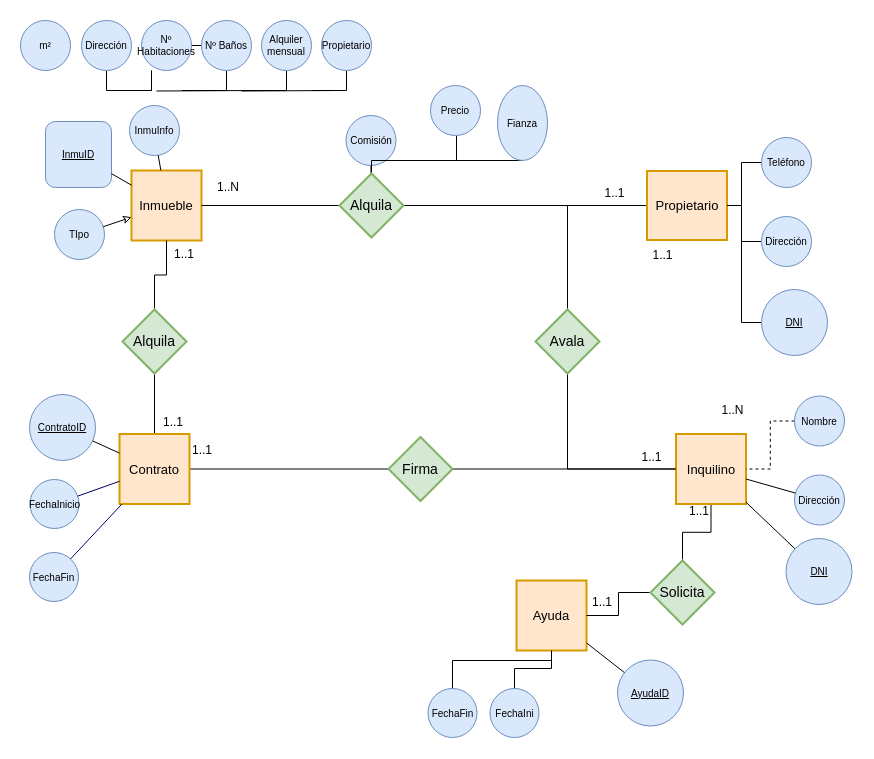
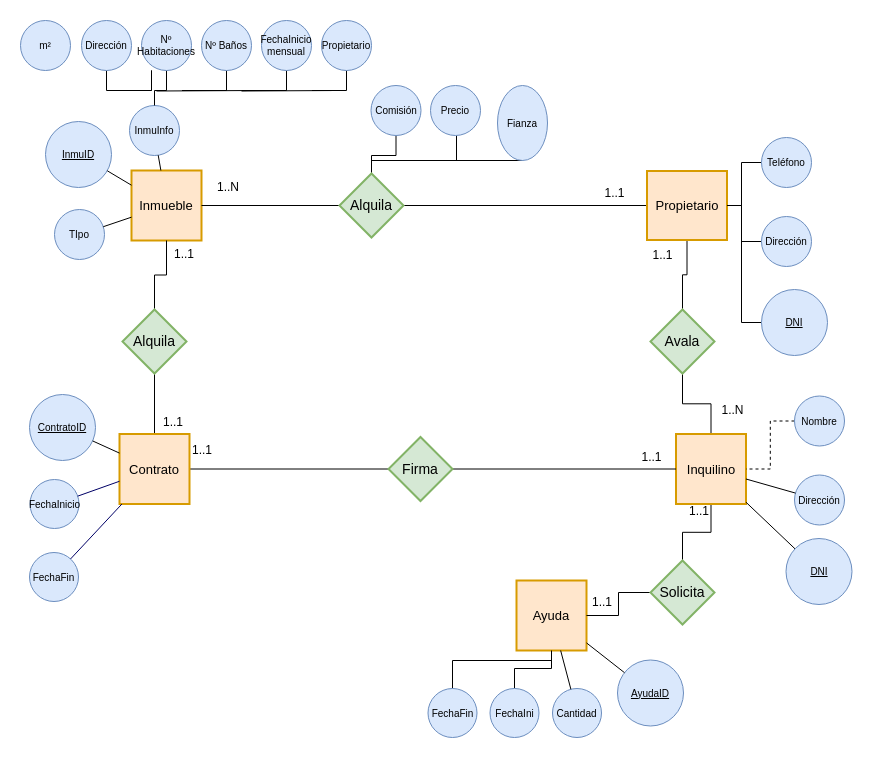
  <mxCell id="0" />
  <mxCell id="1" parent="0" />
  <mxCell id="2" value="Inmueble" style="strokeWidth=2;whiteSpace=wrap;html=1;align=center;fontSize=13;fontFamily=Helvetica;fontColor=#000000;strokeColor=#d79b00;fillColor=#ffe6cc;" parent="1" vertex="1"><mxGeometry x="131" y="170" width="70" height="70" as="geometry" /></mxCell>
  <mxCell id="3" value="InmuInfo" style="ellipse;whiteSpace=wrap;html=1;aspect=fixed;fontSize=10;fillColor=#dae8fc;strokeColor=#6c8ebf;" parent="1" vertex="1"><mxGeometry x="129" y="105" width="50" height="50" as="geometry" /></mxCell>
- <mxCell id="4" value="&lt;u&gt;InmuID&lt;/u&gt;" style="whiteSpace=wrap;html=1;aspect=fixed;fontSize=10;fillColor=#dae8fc;strokeColor=#6c8ebf;rounded=1;" parent="1" vertex="1"><mxGeometry x="45" y="121" width="66" height="66" as="geometry" /></mxCell>
+ <mxCell id="4" value="&lt;u&gt;InmuID&lt;/u&gt;" style="ellipse;whiteSpace=wrap;html=1;aspect=fixed;fontSize=10;fillColor=#dae8fc;strokeColor=#6c8ebf;" parent="1" vertex="1"><mxGeometry x="45" y="121" width="66" height="66" as="geometry" /></mxCell>
  <mxCell id="5" value="TIpo" style="ellipse;whiteSpace=wrap;html=1;aspect=fixed;fontSize=10;fillColor=#dae8fc;strokeColor=#6c8ebf;" parent="1" vertex="1"><mxGeometry x="54" y="209" width="50" height="50" as="geometry" /></mxCell>
  <mxCell id="6" style="edgeStyle=orthogonalEdgeStyle;rounded=0;orthogonalLoop=1;jettySize=auto;html=1;endArrow=none;endFill=0;" edge="1" parent="1" source="7" target="65"><mxGeometry relative="1" as="geometry"><Array as="points"><mxPoint x="456" y="160" /><mxPoint x="371" y="160" /></Array></mxGeometry></mxCell>
  <mxCell id="7" value="&lt;div&gt;Precio&lt;/div&gt;" style="ellipse;whiteSpace=wrap;html=1;aspect=fixed;fontSize=10;fillColor=#dae8fc;strokeColor=#6c8ebf;" parent="1" vertex="1"><mxGeometry x="430" y="85" width="50" height="50" as="geometry" /></mxCell>
  <mxCell id="8" style="edgeStyle=orthogonalEdgeStyle;rounded=0;orthogonalLoop=1;jettySize=auto;html=1;exitX=0.5;exitY=0;exitDx=0;exitDy=0;entryX=0.5;entryY=1;entryDx=0;entryDy=0;endArrow=none;endFill=0;" edge="1" parent="1" source="10" target="77"><mxGeometry relative="1" as="geometry" /></mxCell>
  <mxCell id="9" style="edgeStyle=orthogonalEdgeStyle;rounded=0;orthogonalLoop=1;jettySize=auto;html=1;endArrow=none;endFill=0;" edge="1" parent="1" source="10" target="69"><mxGeometry relative="1" as="geometry" /></mxCell>
  <mxCell id="10" value="Contrato" style="strokeWidth=2;whiteSpace=wrap;html=1;align=center;fontSize=13;fontFamily=Helvetica;fontColor=#000000;strokeColor=#d79b00;fillColor=#ffe6cc;" parent="1" vertex="1"><mxGeometry x="119" y="433.5" width="70" height="70" as="geometry" /></mxCell>
  <mxCell id="11" style="edgeStyle=orthogonalEdgeStyle;rounded=0;orthogonalLoop=1;jettySize=auto;html=1;endArrow=none;endFill=0;" edge="1" parent="1" source="13" target="65"><mxGeometry relative="1" as="geometry" /></mxCell>
  <mxCell id="12" style="edgeStyle=orthogonalEdgeStyle;rounded=0;orthogonalLoop=1;jettySize=auto;html=1;endArrow=none;endFill=0;" edge="1" parent="1" source="13" target="80"><mxGeometry relative="1" as="geometry" /></mxCell>
  <mxCell id="13" value="Propietario" style="strokeWidth=2;whiteSpace=wrap;html=1;align=center;fontSize=13;fontFamily=Helvetica;fontColor=#000000;strokeColor=#d79b00;fillColor=#ffe6cc;" parent="1" vertex="1"><mxGeometry x="646.5" y="170.5" width="80" height="69" as="geometry" /></mxCell>
  <mxCell id="14" style="edgeStyle=orthogonalEdgeStyle;rounded=0;orthogonalLoop=1;jettySize=auto;html=1;endArrow=none;endFill=0;" edge="1" parent="1" source="15" target="13"><mxGeometry relative="1" as="geometry"><Array as="points"><mxPoint x="741" y="322" /><mxPoint x="741" y="205" /></Array></mxGeometry></mxCell>
  <mxCell id="15" value="&lt;u&gt;DNI&lt;/u&gt;" style="ellipse;whiteSpace=wrap;html=1;aspect=fixed;fontSize=10;fillColor=#dae8fc;strokeColor=#6c8ebf;" parent="1" vertex="1"><mxGeometry x="761" y="289" width="66" height="66" as="geometry" /></mxCell>
  <mxCell id="16" style="edgeStyle=orthogonalEdgeStyle;rounded=0;orthogonalLoop=1;jettySize=auto;html=1;endArrow=none;endFill=0;" edge="1" parent="1" source="17" target="13"><mxGeometry relative="1" as="geometry" /></mxCell>
  <mxCell id="17" value="Dirección" style="ellipse;whiteSpace=wrap;html=1;aspect=fixed;fontSize=10;fillColor=#dae8fc;strokeColor=#6c8ebf;" parent="1" vertex="1"><mxGeometry x="761" y="216" width="50" height="50" as="geometry" /></mxCell>
  <mxCell id="18" value="&lt;u&gt;ContratoID&lt;/u&gt;" style="ellipse;whiteSpace=wrap;html=1;aspect=fixed;fontSize=10;fillColor=#dae8fc;strokeColor=#6c8ebf;" parent="1" vertex="1"><mxGeometry x="29" y="394" width="66" height="66" as="geometry" /></mxCell>
  <mxCell id="19" style="edgeStyle=none;rounded=0;html=1;endArrow=none;endFill=0;jettySize=auto;orthogonalLoop=1;fontSize=12;" parent="1" source="10" target="18" edge="1"><mxGeometry relative="1" as="geometry" /></mxCell>
  <mxCell id="20" style="edgeStyle=none;rounded=0;html=1;endArrow=none;endFill=0;jettySize=auto;orthogonalLoop=1;fontSize=12;" parent="1" source="4" target="2" edge="1"><mxGeometry relative="1" as="geometry" /></mxCell>
  <mxCell id="21" style="edgeStyle=none;rounded=0;html=1;endArrow=none;endFill=0;jettySize=auto;orthogonalLoop=1;fontSize=12;" parent="1" source="3" target="2" edge="1"><mxGeometry relative="1" as="geometry" /></mxCell>
- <mxCell id="22" style="edgeStyle=none;rounded=0;html=1;endArrow=classic;endFill=0;jettySize=auto;orthogonalLoop=1;fontSize=12;" parent="1" source="5" target="2" edge="1"><mxGeometry relative="1" as="geometry"><mxPoint x="121" y="270" as="sourcePoint" /></mxGeometry></mxCell>
+ <mxCell id="22" style="edgeStyle=none;rounded=0;html=1;endArrow=none;endFill=0;jettySize=auto;orthogonalLoop=1;fontSize=12;" parent="1" source="5" target="2" edge="1"><mxGeometry relative="1" as="geometry"><mxPoint x="121" y="270" as="sourcePoint" /></mxGeometry></mxCell>
  <mxCell id="23" value="FechaInicio" style="ellipse;whiteSpace=wrap;html=1;aspect=fixed;fontSize=10;fillColor=#dae8fc;strokeColor=#6c8ebf;" parent="1" vertex="1"><mxGeometry x="29.5" y="479" width="49" height="49" as="geometry" /></mxCell>
  <mxCell id="24" style="rounded=0;html=1;startArrow=none;startFill=0;endArrow=none;endFill=0;jettySize=auto;orthogonalLoop=1;strokeColor=#000066;fontSize=13;" parent="1" source="23" target="10" edge="1"><mxGeometry relative="1" as="geometry" /></mxCell>
  <mxCell id="25" value="FechaFin" style="ellipse;whiteSpace=wrap;html=1;aspect=fixed;fontSize=10;fillColor=#dae8fc;strokeColor=#6c8ebf;" parent="1" vertex="1"><mxGeometry x="29" y="552" width="49" height="49" as="geometry" /></mxCell>
  <mxCell id="26" style="edgeStyle=none;rounded=0;html=1;startArrow=none;startFill=0;endArrow=none;endFill=0;jettySize=auto;orthogonalLoop=1;strokeColor=#000066;fontSize=13;" parent="1" source="25" target="10" edge="1"><mxGeometry relative="1" as="geometry" /></mxCell>
  <mxCell id="27" value="m²" style="ellipse;whiteSpace=wrap;html=1;aspect=fixed;fontSize=10;fillColor=#dae8fc;strokeColor=#6c8ebf;" vertex="1" parent="1"><mxGeometry x="20" y="20" width="50" height="50" as="geometry" /></mxCell>
  <mxCell id="28" style="edgeStyle=orthogonalEdgeStyle;rounded=0;orthogonalLoop=1;jettySize=auto;html=1;exitX=0.5;exitY=1;exitDx=0;exitDy=0;endArrow=none;endFill=0;" edge="1" parent="1" source="29"><mxGeometry relative="1" as="geometry"><mxPoint x="151" y="90" as="targetPoint" /></mxGeometry></mxCell>
  <mxCell id="29" value="Dirección" style="ellipse;whiteSpace=wrap;html=1;aspect=fixed;fontSize=10;fillColor=#dae8fc;strokeColor=#6c8ebf;" vertex="1" parent="1"><mxGeometry x="81" y="20" width="50" height="50" as="geometry" /></mxCell>
- <mxCell id="30" value="" style="edgeStyle=orthogonalEdgeStyle;rounded=0;orthogonalLoop=1;jettySize=auto;html=1;endArrow=none;endFill=0;" edge="1" parent="1" source="31" target="33"><mxGeometry relative="1" as="geometry" /></mxCell>
+ <mxCell id="30" value="" style="edgeStyle=orthogonalEdgeStyle;rounded=0;orthogonalLoop=1;jettySize=auto;html=1;endArrow=none;endFill=0;" edge="1" parent="1" source="31" target="3"><mxGeometry relative="1" as="geometry" /></mxCell>
  <mxCell id="31" value="Nº Habitaciones" style="ellipse;whiteSpace=wrap;html=1;aspect=fixed;fontSize=10;fillColor=#dae8fc;strokeColor=#6c8ebf;" vertex="1" parent="1"><mxGeometry x="141" y="20" width="50" height="50" as="geometry" /></mxCell>
  <mxCell id="32" style="edgeStyle=orthogonalEdgeStyle;rounded=0;orthogonalLoop=1;jettySize=auto;html=1;exitX=0.5;exitY=1;exitDx=0;exitDy=0;endArrow=none;endFill=0;" edge="1" parent="1" source="33"><mxGeometry relative="1" as="geometry"><mxPoint x="181" y="90" as="targetPoint" /></mxGeometry></mxCell>
  <mxCell id="33" value="&lt;div&gt;Nº Baños&lt;br&gt;&lt;/div&gt;" style="ellipse;whiteSpace=wrap;html=1;aspect=fixed;fontSize=10;fillColor=#dae8fc;strokeColor=#6c8ebf;" vertex="1" parent="1"><mxGeometry x="201" y="20" width="50" height="50" as="geometry" /></mxCell>
  <mxCell id="34" style="edgeStyle=orthogonalEdgeStyle;rounded=0;orthogonalLoop=1;jettySize=auto;html=1;exitX=0.5;exitY=1;exitDx=0;exitDy=0;endArrow=none;endFill=0;" edge="1" parent="1" source="35"><mxGeometry relative="1" as="geometry"><mxPoint x="241" y="90" as="targetPoint" /></mxGeometry></mxCell>
- <mxCell id="35" value="Alquiler mensual" style="ellipse;whiteSpace=wrap;html=1;aspect=fixed;fontSize=10;fillColor=#dae8fc;strokeColor=#6c8ebf;" vertex="1" parent="1"><mxGeometry x="261" y="20" width="50" height="50" as="geometry" /></mxCell>
+ <mxCell id="35" value="FechaInicio mensual" style="ellipse;whiteSpace=wrap;html=1;aspect=fixed;fontSize=10;fillColor=#dae8fc;strokeColor=#6c8ebf;" vertex="1" parent="1"><mxGeometry x="261" y="20" width="50" height="50" as="geometry" /></mxCell>
  <mxCell id="36" style="edgeStyle=orthogonalEdgeStyle;rounded=0;orthogonalLoop=1;jettySize=auto;html=1;exitX=0.5;exitY=1;exitDx=0;exitDy=0;endArrow=none;endFill=0;" edge="1" parent="1" source="37"><mxGeometry relative="1" as="geometry"><mxPoint x="311" y="90" as="targetPoint" /></mxGeometry></mxCell>
  <mxCell id="37" value="&lt;div&gt;Propietario&lt;/div&gt;" style="ellipse;whiteSpace=wrap;html=1;aspect=fixed;fontSize=10;fillColor=#dae8fc;strokeColor=#6c8ebf;" vertex="1" parent="1"><mxGeometry x="321" y="20" width="50" height="50" as="geometry" /></mxCell>
  <mxCell id="38" value="" style="endArrow=none;html=1;" edge="1" parent="1"><mxGeometry width="50" height="50" relative="1" as="geometry"><mxPoint x="156" y="90.5" as="sourcePoint" /><mxPoint x="246" y="90.052" as="targetPoint" /></mxGeometry></mxCell>
  <mxCell id="39" value="" style="endArrow=none;html=1;" edge="1" parent="1"><mxGeometry width="50" height="50" relative="1" as="geometry"><mxPoint x="241" y="90.5" as="sourcePoint" /><mxPoint x="331" y="90.052" as="targetPoint" /></mxGeometry></mxCell>
  <mxCell id="40" style="edgeStyle=orthogonalEdgeStyle;rounded=0;orthogonalLoop=1;jettySize=auto;html=1;endArrow=none;endFill=0;" edge="1" parent="1" source="41" target="13"><mxGeometry relative="1" as="geometry" /></mxCell>
  <mxCell id="41" value="Teléfono" style="ellipse;whiteSpace=wrap;html=1;aspect=fixed;fontSize=10;fillColor=#dae8fc;strokeColor=#6c8ebf;" vertex="1" parent="1"><mxGeometry x="761" y="137" width="50" height="50" as="geometry" /></mxCell>
  <mxCell id="42" style="edgeStyle=orthogonalEdgeStyle;rounded=0;orthogonalLoop=1;jettySize=auto;html=1;endArrow=none;endFill=0;" edge="1" parent="1" source="43" target="65"><mxGeometry relative="1" as="geometry" /></mxCell>
- <mxCell id="43" value="Comisión" style="ellipse;whiteSpace=wrap;html=1;aspect=fixed;fontSize=10;fillColor=#dae8fc;strokeColor=#6c8ebf;" vertex="1" parent="1"><mxGeometry x="345.5" y="115" width="50" height="50" as="geometry" /></mxCell>
+ <mxCell id="43" value="Comisión" style="ellipse;whiteSpace=wrap;html=1;aspect=fixed;fontSize=10;fillColor=#dae8fc;strokeColor=#6c8ebf;" vertex="1" parent="1"><mxGeometry x="370.5" y="85" width="50" height="50" as="geometry" /></mxCell>
  <mxCell id="44" style="edgeStyle=orthogonalEdgeStyle;rounded=0;orthogonalLoop=1;jettySize=auto;html=1;endArrow=none;endFill=0;" edge="1" parent="1" source="45" target="65"><mxGeometry relative="1" as="geometry"><Array as="points"><mxPoint x="521" y="160" /><mxPoint x="371" y="160" /></Array></mxGeometry></mxCell>
  <mxCell id="45" value="Fianza" style="ellipse;whiteSpace=wrap;html=1;aspect=fixed;fontSize=10;fillColor=#dae8fc;strokeColor=#6c8ebf;" vertex="1" parent="1"><mxGeometry x="497" y="85" width="50" height="75" as="geometry" /></mxCell>
  <mxCell id="46" style="edgeStyle=orthogonalEdgeStyle;rounded=0;orthogonalLoop=1;jettySize=auto;html=1;endArrow=none;endFill=0;" edge="1" parent="1" source="48" target="80"><mxGeometry relative="1" as="geometry" /></mxCell>
  <mxCell id="47" style="edgeStyle=orthogonalEdgeStyle;rounded=0;orthogonalLoop=1;jettySize=auto;html=1;endArrow=none;endFill=0;" edge="1" parent="1" source="48" target="73"><mxGeometry relative="1" as="geometry" /></mxCell>
  <mxCell id="48" value="&lt;div&gt;Inquilino&lt;/div&gt;" style="strokeWidth=2;whiteSpace=wrap;html=1;align=center;fontSize=13;fontFamily=Helvetica;fontColor=#000000;strokeColor=#d79b00;fillColor=#ffe6cc;" vertex="1" parent="1"><mxGeometry x="675.5" y="433.5" width="70" height="70" as="geometry" /></mxCell>
  <mxCell id="49" value="&lt;u&gt;DNI&lt;/u&gt;" style="ellipse;whiteSpace=wrap;html=1;aspect=fixed;fontSize=10;fillColor=#dae8fc;strokeColor=#6c8ebf;" vertex="1" parent="1"><mxGeometry x="785.5" y="538" width="66" height="66" as="geometry" /></mxCell>
  <mxCell id="50" value="Dirección" style="ellipse;whiteSpace=wrap;html=1;aspect=fixed;fontSize=10;fillColor=#dae8fc;strokeColor=#6c8ebf;" vertex="1" parent="1"><mxGeometry x="794" y="474.5" width="50" height="50" as="geometry" /></mxCell>
  <mxCell id="51" style="edgeStyle=none;rounded=0;html=1;endArrow=none;endFill=0;jettySize=auto;orthogonalLoop=1;fontSize=12;" edge="1" parent="1" source="49" target="48"><mxGeometry relative="1" as="geometry" /></mxCell>
  <mxCell id="52" style="edgeStyle=none;rounded=0;html=1;endArrow=none;endFill=0;jettySize=auto;orthogonalLoop=1;fontSize=12;" edge="1" parent="1" source="50" target="48"><mxGeometry relative="1" as="geometry" /></mxCell>
  <mxCell id="53" style="edgeStyle=orthogonalEdgeStyle;rounded=0;orthogonalLoop=1;jettySize=auto;html=1;endArrow=none;endFill=0;dashed=1;" edge="1" parent="1" source="54" target="48"><mxGeometry relative="1" as="geometry" /></mxCell>
  <mxCell id="54" value="Nombre" style="ellipse;whiteSpace=wrap;html=1;aspect=fixed;fontSize=10;fillColor=#dae8fc;strokeColor=#6c8ebf;" vertex="1" parent="1"><mxGeometry x="794" y="395.5" width="50" height="50" as="geometry" /></mxCell>
  <mxCell id="55" style="edgeStyle=orthogonalEdgeStyle;rounded=0;orthogonalLoop=1;jettySize=auto;html=1;endArrow=none;endFill=0;" edge="1" parent="1" source="56" target="63"><mxGeometry relative="1" as="geometry"><Array as="points"><mxPoint x="551" y="660" /><mxPoint x="452" y="660" /></Array></mxGeometry></mxCell>
  <mxCell id="56" value="Ayuda" style="strokeWidth=2;whiteSpace=wrap;html=1;align=center;fontSize=13;fontFamily=Helvetica;fontColor=#000000;strokeColor=#d79b00;fillColor=#ffe6cc;" vertex="1" parent="1"><mxGeometry x="516" y="580" width="70" height="70" as="geometry" /></mxCell>
  <mxCell id="57" value="&lt;u&gt;AyudaID&lt;/u&gt;" style="ellipse;whiteSpace=wrap;html=1;aspect=fixed;fontSize=10;fillColor=#dae8fc;strokeColor=#6c8ebf;" vertex="1" parent="1"><mxGeometry x="617" y="659.5" width="66" height="66" as="geometry" /></mxCell>
+ <mxCell id="58" value="Cantidad" style="ellipse;whiteSpace=wrap;html=1;aspect=fixed;fontSize=10;fillColor=#dae8fc;strokeColor=#6c8ebf;" vertex="1" parent="1"><mxGeometry x="552" y="688" width="49" height="49" as="geometry" /></mxCell>
  <mxCell id="59" style="rounded=0;html=1;startArrow=none;startFill=0;endArrow=none;endFill=0;jettySize=auto;orthogonalLoop=1;fontSize=10;" edge="1" parent="1" source="57" target="56"><mxGeometry relative="1" as="geometry" /></mxCell>
+ <mxCell id="60" style="edgeStyle=none;rounded=0;html=1;startArrow=none;startFill=0;endArrow=none;endFill=0;jettySize=auto;orthogonalLoop=1;fontSize=10;" edge="1" parent="1" source="58" target="56"><mxGeometry relative="1" as="geometry" /></mxCell>
  <mxCell id="61" style="edgeStyle=orthogonalEdgeStyle;rounded=0;orthogonalLoop=1;jettySize=auto;html=1;endArrow=none;endFill=0;" edge="1" parent="1" source="62" target="56"><mxGeometry relative="1" as="geometry" /></mxCell>
  <mxCell id="62" value="FechaIni" style="ellipse;whiteSpace=wrap;html=1;aspect=fixed;fontSize=10;fillColor=#dae8fc;strokeColor=#6c8ebf;" vertex="1" parent="1"><mxGeometry x="489.5" y="688" width="49" height="49" as="geometry" /></mxCell>
  <mxCell id="63" value="FechaFin" style="ellipse;whiteSpace=wrap;html=1;aspect=fixed;fontSize=10;fillColor=#dae8fc;strokeColor=#6c8ebf;" vertex="1" parent="1"><mxGeometry x="427.5" y="688" width="49" height="49" as="geometry" /></mxCell>
  <mxCell id="64" style="edgeStyle=orthogonalEdgeStyle;rounded=0;orthogonalLoop=1;jettySize=auto;html=1;exitX=0;exitY=0.5;exitDx=0;exitDy=0;entryX=1;entryY=0.5;entryDx=0;entryDy=0;endArrow=none;endFill=0;" edge="1" parent="1" source="65" target="2"><mxGeometry relative="1" as="geometry" /></mxCell>
  <mxCell id="65" value="Alquila" style="shape=rhombus;strokeWidth=2;fontSize=17;perimeter=rhombusPerimeter;whiteSpace=wrap;html=1;align=center;fontSize=14;fillColor=#d5e8d4;strokeColor=#82b366;" vertex="1" parent="1"><mxGeometry x="339" y="173" width="64" height="64" as="geometry" /></mxCell>
  <mxCell id="66" value="1..N" style="text;strokeColor=none;fillColor=none;spacingLeft=4;spacingRight=4;overflow=hidden;rotatable=0;points=[[0,0.5],[1,0.5]];portConstraint=eastwest;fontSize=12;" vertex="1" parent="1"><mxGeometry x="211" y="173" width="40" height="26" as="geometry" /></mxCell>
  <mxCell id="67" value="1..1" style="text;strokeColor=none;fillColor=none;spacingLeft=4;spacingRight=4;overflow=hidden;rotatable=0;points=[[0,0.5],[1,0.5]];portConstraint=eastwest;fontSize=12;" vertex="1" parent="1"><mxGeometry x="598.5" y="179" width="40" height="26" as="geometry" /></mxCell>
  <mxCell id="68" style="edgeStyle=orthogonalEdgeStyle;rounded=0;orthogonalLoop=1;jettySize=auto;html=1;endArrow=none;endFill=0;" edge="1" parent="1" source="69" target="48"><mxGeometry relative="1" as="geometry" /></mxCell>
  <mxCell id="69" value="Firma" style="shape=rhombus;strokeWidth=2;fontSize=17;perimeter=rhombusPerimeter;whiteSpace=wrap;html=1;align=center;fontSize=14;fillColor=#d5e8d4;strokeColor=#82b366;" vertex="1" parent="1"><mxGeometry x="388" y="436.5" width="64" height="64" as="geometry" /></mxCell>
  <mxCell id="70" value="1..1" style="text;strokeColor=none;fillColor=none;spacingLeft=4;spacingRight=4;overflow=hidden;rotatable=0;points=[[0,0.5],[1,0.5]];portConstraint=eastwest;fontSize=12;" vertex="1" parent="1"><mxGeometry x="186" y="436" width="40" height="26" as="geometry" /></mxCell>
  <mxCell id="71" value="1..N" style="text;strokeColor=none;fillColor=none;spacingLeft=4;spacingRight=4;overflow=hidden;rotatable=0;points=[[0,0.5],[1,0.5]];portConstraint=eastwest;fontSize=12;" vertex="1" parent="1"><mxGeometry x="715.5" y="396" width="40" height="26" as="geometry" /></mxCell>
  <mxCell id="72" style="edgeStyle=orthogonalEdgeStyle;rounded=0;orthogonalLoop=1;jettySize=auto;html=1;endArrow=none;endFill=0;" edge="1" parent="1" source="73" target="56"><mxGeometry relative="1" as="geometry" /></mxCell>
  <mxCell id="73" value="Solicita" style="shape=rhombus;strokeWidth=2;fontSize=17;perimeter=rhombusPerimeter;whiteSpace=wrap;html=1;align=center;fontSize=14;fillColor=#d5e8d4;strokeColor=#82b366;" vertex="1" parent="1"><mxGeometry x="650" y="560" width="64" height="64" as="geometry" /></mxCell>
  <mxCell id="74" value="1..1" style="text;strokeColor=none;fillColor=none;spacingLeft=4;spacingRight=4;overflow=hidden;rotatable=0;points=[[0,0.5],[1,0.5]];portConstraint=eastwest;fontSize=12;" vertex="1" parent="1"><mxGeometry x="635.5" y="442.5" width="40" height="26" as="geometry" /></mxCell>
  <mxCell id="75" value="1..1" style="text;strokeColor=none;fillColor=none;spacingLeft=4;spacingRight=4;overflow=hidden;rotatable=0;points=[[0,0.5],[1,0.5]];portConstraint=eastwest;fontSize=12;" vertex="1" parent="1"><mxGeometry x="586" y="588" width="40" height="26" as="geometry" /></mxCell>
  <mxCell id="76" style="edgeStyle=orthogonalEdgeStyle;rounded=0;orthogonalLoop=1;jettySize=auto;html=1;exitX=0.5;exitY=0;exitDx=0;exitDy=0;endArrow=none;endFill=0;" edge="1" parent="1" source="77" target="2"><mxGeometry relative="1" as="geometry" /></mxCell>
  <mxCell id="77" value="Alquila" style="shape=rhombus;strokeWidth=2;fontSize=17;perimeter=rhombusPerimeter;whiteSpace=wrap;html=1;align=center;fontSize=14;fillColor=#d5e8d4;strokeColor=#82b366;" vertex="1" parent="1"><mxGeometry x="122" y="309" width="64" height="64" as="geometry" /></mxCell>
  <mxCell id="78" value="1..1" style="text;strokeColor=none;fillColor=none;spacingLeft=4;spacingRight=4;overflow=hidden;rotatable=0;points=[[0,0.5],[1,0.5]];portConstraint=eastwest;fontSize=12;" vertex="1" parent="1"><mxGeometry x="157" y="407.5" width="40" height="26" as="geometry" /></mxCell>
  <mxCell id="79" value="1..1" style="text;strokeColor=none;fillColor=none;spacingLeft=4;spacingRight=4;overflow=hidden;rotatable=0;points=[[0,0.5],[1,0.5]];portConstraint=eastwest;fontSize=12;" vertex="1" parent="1"><mxGeometry x="168" y="240" width="40" height="26" as="geometry" /></mxCell>
- <mxCell id="80" value="Avala" style="shape=rhombus;strokeWidth=2;fontSize=17;perimeter=rhombusPerimeter;whiteSpace=wrap;html=1;align=center;fontSize=14;fillColor=#d5e8d4;strokeColor=#82b366;" vertex="1" parent="1"><mxGeometry x="535" y="309" width="64" height="64" as="geometry" /></mxCell>
+ <mxCell id="80" value="Avala" style="shape=rhombus;strokeWidth=2;fontSize=17;perimeter=rhombusPerimeter;whiteSpace=wrap;html=1;align=center;fontSize=14;fillColor=#d5e8d4;strokeColor=#82b366;" vertex="1" parent="1"><mxGeometry x="650" y="309" width="64" height="64" as="geometry" /></mxCell>
  <mxCell id="81" value="1..1" style="text;strokeColor=none;fillColor=none;spacingLeft=4;spacingRight=4;overflow=hidden;rotatable=0;points=[[0,0.5],[1,0.5]];portConstraint=eastwest;fontSize=12;" vertex="1" parent="1"><mxGeometry x="646.5" y="241" width="40" height="26" as="geometry" /></mxCell>
  <mxCell id="82" value="1..1" style="text;strokeColor=none;fillColor=none;spacingLeft=4;spacingRight=4;overflow=hidden;rotatable=0;points=[[0,0.5],[1,0.5]];portConstraint=eastwest;fontSize=12;" vertex="1" parent="1"><mxGeometry x="683" y="497" width="40" height="26" as="geometry" /></mxCell>
